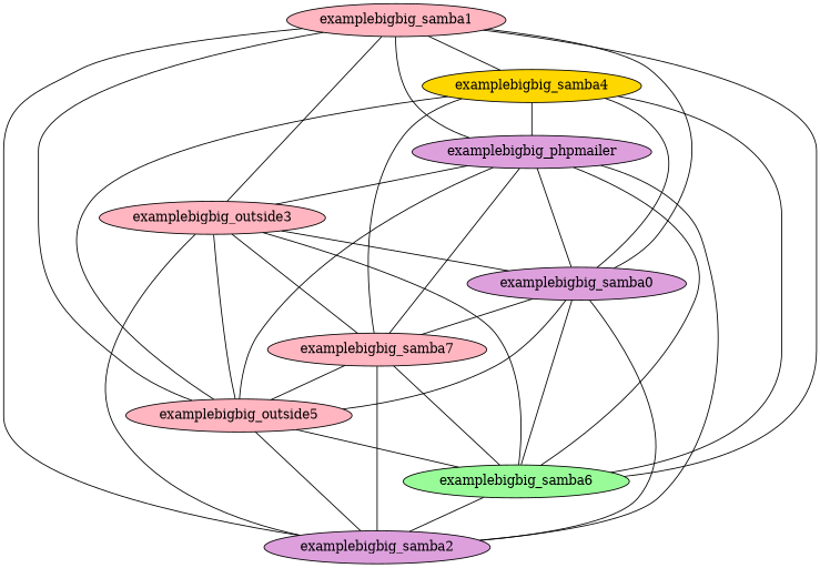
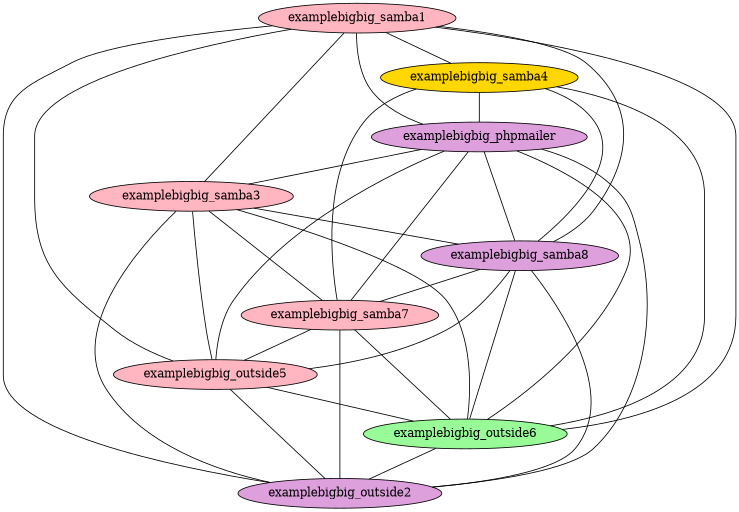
  graph {
    node [fillcolor=lightpink style=filled]
    edge [contstraint=false]
    examplebigbig_samba1
    examplebigbig_samba4 [fillcolor=gold]
    examplebigbig_phpmailer [fillcolor=plum]
-   examplebigbig_samba3 [label=examplebigbig_outside3]
-   examplebigbig_samba8 [fillcolor=plum label=examplebigbig_samba0]
+   examplebigbig_samba3
+   examplebigbig_samba8 [fillcolor=plum]
    n6 [label=examplebigbig_outside5]
-   examplebigbig_samba6 [fillcolor=palegreen]
-   examplebigbig_samba2 [fillcolor=plum]
+   examplebigbig_samba6 [fillcolor=palegreen label=examplebigbig_outside6]
+   examplebigbig_samba2 [fillcolor=plum label=examplebigbig_outside2]
    examplebigbig_samba7
    examplebigbig_samba1 -- examplebigbig_samba4
    examplebigbig_samba1 -- examplebigbig_phpmailer
    examplebigbig_samba1 -- examplebigbig_samba3
    examplebigbig_samba1 -- examplebigbig_samba8
    examplebigbig_samba1 -- n6
    examplebigbig_samba1 -- examplebigbig_samba6
    examplebigbig_samba1 -- examplebigbig_samba2
    examplebigbig_samba4 -- examplebigbig_phpmailer
    examplebigbig_samba4 -- examplebigbig_samba8
-   examplebigbig_samba4 -- n6
    examplebigbig_samba4 -- examplebigbig_samba6
    examplebigbig_samba4 -- examplebigbig_samba7
    examplebigbig_phpmailer -- examplebigbig_samba3
    examplebigbig_phpmailer -- examplebigbig_samba8
    examplebigbig_phpmailer -- n6
    examplebigbig_phpmailer -- examplebigbig_samba6
    examplebigbig_phpmailer -- examplebigbig_samba2
    examplebigbig_phpmailer -- examplebigbig_samba7
    examplebigbig_samba3 -- examplebigbig_samba8
    examplebigbig_samba3 -- n6
    examplebigbig_samba3 -- examplebigbig_samba6
    examplebigbig_samba3 -- examplebigbig_samba2
    examplebigbig_samba3 -- examplebigbig_samba7
    examplebigbig_samba8 -- n6
    examplebigbig_samba8 -- examplebigbig_samba6
    examplebigbig_samba8 -- examplebigbig_samba2
    examplebigbig_samba8 -- examplebigbig_samba7
    n6 -- examplebigbig_samba6
    n6 -- examplebigbig_samba2
    examplebigbig_samba6 -- examplebigbig_samba2
    examplebigbig_samba7 -- n6
    examplebigbig_samba7 -- examplebigbig_samba6
    examplebigbig_samba7 -- examplebigbig_samba2
  }
